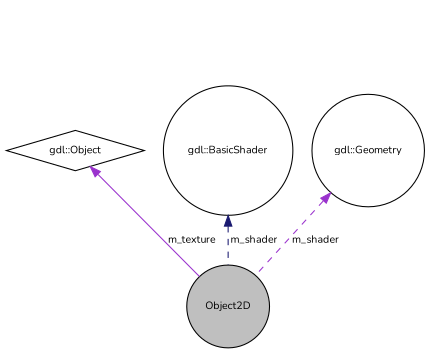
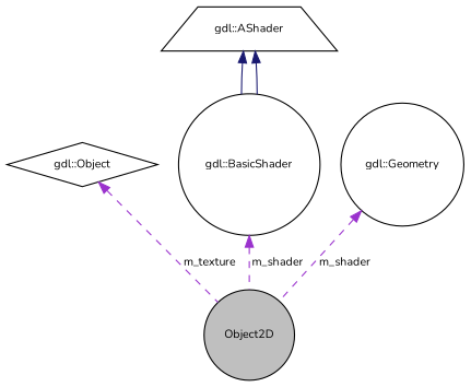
  digraph {
    fontname=Nunito
    node [color=black fillcolor=white fontname=Nunito fontsize=10 shape=circle style=filled]
    edge [color=darkorchid3 dir=back fontname=Nunito fontsize=10 labelfontname=Helvetica labelfontsize=10 style=dashed]
    n1 [fillcolor=grey75 fontcolor=black height=0.2 label=Object2D width=0.4]
    n2 [height=0.2 label="gdl::Object" shape=diamond width=0.4]
    n3 [height=0.2 label="gdl::BasicShader" width=0.4]
+   n4 [height=0.2 label="gdl::AShader" shape=trapezium width=0.4]
    n5 [height=0.2 label="gdl::Geometry" width=0.4]
-   n2 -> n1 [label=" m_texture" style=solid]
-   n3 -> n1 [color=midnightblue label=" m_shader"]
+   n2 -> n1 [label=" m_texture"]
+   n3 -> n1 [label=" m_shader"]
+   n4 -> n3 [color=midnightblue style=solid]
+   n4 -> n3 [color=midnightblue style=solid]
    n5 -> n1 [label=" m_shader"]
  }
